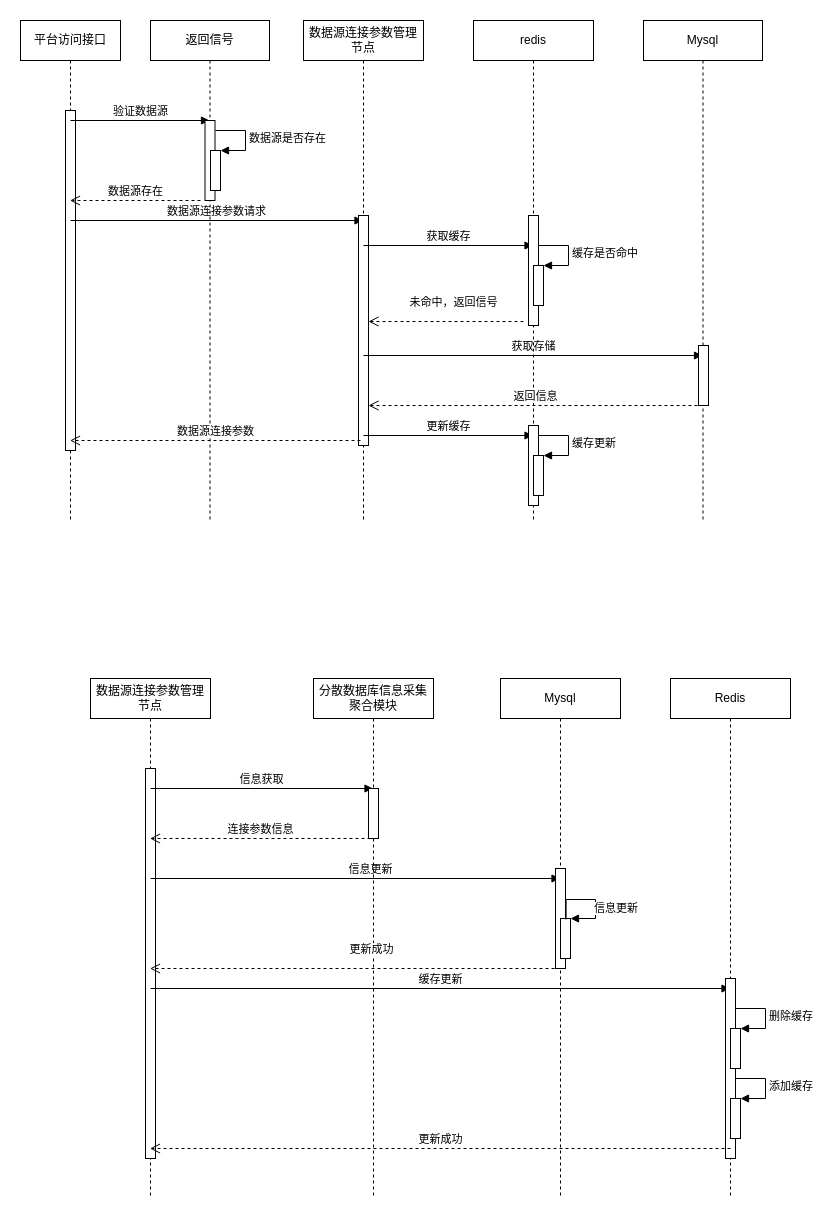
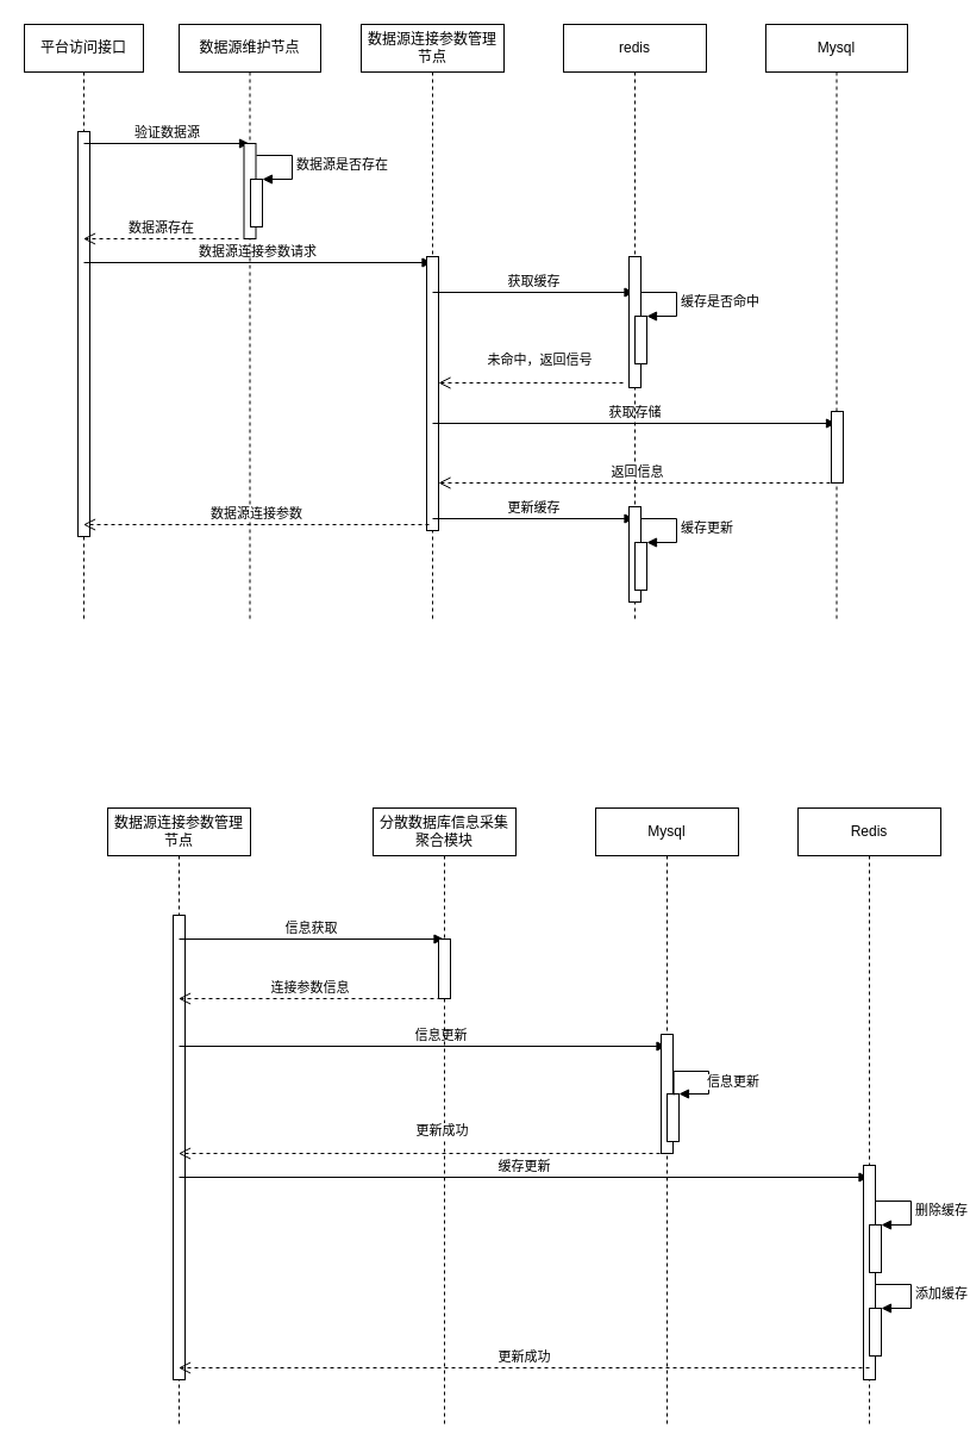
  <mxCell id="0" />
  <mxCell id="1" parent="0" />
  <mxCell id="2" value="平台访问接口" style="shape=umlLifeline;perimeter=lifelinePerimeter;whiteSpace=wrap;html=1;container=1;collapsible=0;recursiveResize=0;outlineConnect=0;" vertex="1" parent="1"><mxGeometry x="20" y="20" width="100" height="500" as="geometry" /></mxCell>
  <mxCell id="3" value="" style="html=1;points=[];perimeter=orthogonalPerimeter;" vertex="1" parent="2"><mxGeometry x="45" y="90" width="10" height="340" as="geometry" /></mxCell>
  <mxCell id="4" value="验证数据源" style="html=1;verticalAlign=bottom;endArrow=block;rounded=0;" edge="1" parent="2" target="42"><mxGeometry width="80" relative="1" as="geometry"><mxPoint x="50" y="100" as="sourcePoint" /><mxPoint x="130" y="100" as="targetPoint" /></mxGeometry></mxCell>
  <mxCell id="5" value="数据源连接参数请求" style="html=1;verticalAlign=bottom;endArrow=block;rounded=0;" edge="1" parent="2" target="6"><mxGeometry width="80" relative="1" as="geometry"><mxPoint x="50" y="200" as="sourcePoint" /><mxPoint x="130" y="200" as="targetPoint" /></mxGeometry></mxCell>
  <mxCell id="6" value="数据源连接参数管理节点" style="shape=umlLifeline;perimeter=lifelinePerimeter;whiteSpace=wrap;html=1;container=1;collapsible=0;recursiveResize=0;outlineConnect=0;" vertex="1" parent="1"><mxGeometry x="303" y="20" width="120" height="500" as="geometry" /></mxCell>
  <mxCell id="7" value="" style="html=1;points=[];perimeter=orthogonalPerimeter;" vertex="1" parent="6"><mxGeometry x="55" y="195" width="10" height="230" as="geometry" /></mxCell>
  <mxCell id="8" value="获取缓存" style="html=1;verticalAlign=bottom;endArrow=block;rounded=0;" edge="1" parent="6"><mxGeometry width="80" relative="1" as="geometry"><mxPoint x="60" y="225" as="sourcePoint" /><mxPoint x="229.5" y="225" as="targetPoint" /></mxGeometry></mxCell>
  <mxCell id="9" value="获取存储" style="html=1;verticalAlign=bottom;endArrow=block;rounded=0;" edge="1" parent="6"><mxGeometry width="80" relative="1" as="geometry"><mxPoint x="60" y="335" as="sourcePoint" /><mxPoint x="399" y="335" as="targetPoint" /></mxGeometry></mxCell>
  <mxCell id="10" value="更新缓存" style="html=1;verticalAlign=bottom;endArrow=block;rounded=0;" edge="1" parent="6"><mxGeometry width="80" relative="1" as="geometry"><mxPoint x="60" y="415" as="sourcePoint" /><mxPoint x="229.5" y="415" as="targetPoint" /></mxGeometry></mxCell>
  <mxCell id="11" value="数据源连接参数管理节点" style="shape=umlLifeline;perimeter=lifelinePerimeter;whiteSpace=wrap;html=1;container=1;collapsible=0;recursiveResize=0;outlineConnect=0;" vertex="1" parent="1"><mxGeometry x="90" y="678" width="120" height="520" as="geometry" /></mxCell>
  <mxCell id="12" value="" style="html=1;points=[];perimeter=orthogonalPerimeter;" vertex="1" parent="11"><mxGeometry x="55" y="90" width="10" height="390" as="geometry" /></mxCell>
  <mxCell id="13" value="信息获取" style="html=1;verticalAlign=bottom;endArrow=block;rounded=0;" edge="1" parent="11" target="16"><mxGeometry width="80" relative="1" as="geometry"><mxPoint x="60" y="110" as="sourcePoint" /><mxPoint x="140" y="110" as="targetPoint" /></mxGeometry></mxCell>
  <mxCell id="14" value="信息更新" style="html=1;verticalAlign=bottom;endArrow=block;rounded=0;" edge="1" parent="11" target="30"><mxGeometry x="0.074" width="80" relative="1" as="geometry"><mxPoint x="60" y="200" as="sourcePoint" /><mxPoint x="140" y="200" as="targetPoint" /><mxPoint as="offset" /></mxGeometry></mxCell>
  <mxCell id="15" value="缓存更新" style="html=1;verticalAlign=bottom;endArrow=block;rounded=0;" edge="1" parent="11" target="34"><mxGeometry width="80" relative="1" as="geometry"><mxPoint x="60" y="310" as="sourcePoint" /><mxPoint x="140" y="310" as="targetPoint" /></mxGeometry></mxCell>
  <mxCell id="16" value="分散数据库信息采集聚合模块" style="shape=umlLifeline;perimeter=lifelinePerimeter;whiteSpace=wrap;html=1;container=1;collapsible=0;recursiveResize=0;outlineConnect=0;" vertex="1" parent="1"><mxGeometry x="313" y="678" width="120" height="520" as="geometry" /></mxCell>
  <mxCell id="17" value="" style="html=1;points=[];perimeter=orthogonalPerimeter;" vertex="1" parent="16"><mxGeometry x="55" y="110" width="10" height="50" as="geometry" /></mxCell>
  <mxCell id="18" value="连接参数信息" style="html=1;verticalAlign=bottom;endArrow=open;dashed=1;endSize=8;rounded=0;" edge="1" parent="1" target="11"><mxGeometry relative="1" as="geometry"><mxPoint x="370" y="838" as="sourcePoint" /><mxPoint x="340" y="838" as="targetPoint" /></mxGeometry></mxCell>
  <mxCell id="19" value="redis" style="shape=umlLifeline;perimeter=lifelinePerimeter;whiteSpace=wrap;html=1;container=1;collapsible=0;recursiveResize=0;outlineConnect=0;" vertex="1" parent="1"><mxGeometry x="473" y="20" width="120" height="500" as="geometry" /></mxCell>
  <mxCell id="20" value="" style="html=1;points=[];perimeter=orthogonalPerimeter;" vertex="1" parent="19"><mxGeometry x="55" y="195" width="10" height="110" as="geometry" /></mxCell>
  <mxCell id="21" value="" style="html=1;points=[];perimeter=orthogonalPerimeter;" vertex="1" parent="19"><mxGeometry x="60" y="245" width="10" height="40" as="geometry" /></mxCell>
  <mxCell id="22" value="缓存是否命中" style="edgeStyle=orthogonalEdgeStyle;html=1;align=left;spacingLeft=2;endArrow=block;rounded=0;entryX=1;entryY=0;" edge="1" parent="19" target="21"><mxGeometry relative="1" as="geometry"><mxPoint x="65" y="225" as="sourcePoint" /><Array as="points"><mxPoint x="95" y="225" /></Array></mxGeometry></mxCell>
  <mxCell id="23" value="Mysql" style="shape=umlLifeline;perimeter=lifelinePerimeter;whiteSpace=wrap;html=1;container=1;collapsible=0;recursiveResize=0;outlineConnect=0;" vertex="1" parent="1"><mxGeometry x="643" y="20" width="119" height="500" as="geometry" /></mxCell>
  <mxCell id="24" value="&lt;br&gt;未命中，返回信号" style="html=1;verticalAlign=bottom;endArrow=open;dashed=1;endSize=8;rounded=0;" edge="1" parent="1"><mxGeometry x="-0.097" y="-10" relative="1" as="geometry"><mxPoint x="523" y="321" as="sourcePoint" /><mxPoint x="368" y="321" as="targetPoint" /><mxPoint as="offset" /></mxGeometry></mxCell>
  <mxCell id="25" value="" style="html=1;points=[];perimeter=orthogonalPerimeter;" vertex="1" parent="1"><mxGeometry x="698" y="345" width="10" height="60" as="geometry" /></mxCell>
  <mxCell id="26" value="返回信息" style="html=1;verticalAlign=bottom;endArrow=open;dashed=1;endSize=8;rounded=0;" edge="1" parent="1" target="7"><mxGeometry relative="1" as="geometry"><mxPoint x="703" y="405" as="sourcePoint" /><mxPoint x="623" y="405" as="targetPoint" /></mxGeometry></mxCell>
  <mxCell id="27" value="" style="html=1;points=[];perimeter=orthogonalPerimeter;" vertex="1" parent="1"><mxGeometry x="528" y="425" width="10" height="80" as="geometry" /></mxCell>
  <mxCell id="28" value="" style="html=1;points=[];perimeter=orthogonalPerimeter;" vertex="1" parent="1"><mxGeometry x="533" y="455" width="10" height="40" as="geometry" /></mxCell>
  <mxCell id="29" value="缓存更新" style="edgeStyle=orthogonalEdgeStyle;html=1;align=left;spacingLeft=2;endArrow=block;rounded=0;entryX=1;entryY=0;" edge="1" parent="1" target="28"><mxGeometry relative="1" as="geometry"><mxPoint x="538" y="435" as="sourcePoint" /><Array as="points"><mxPoint x="568" y="435" /></Array></mxGeometry></mxCell>
  <mxCell id="30" value="Mysql" style="shape=umlLifeline;perimeter=lifelinePerimeter;whiteSpace=wrap;html=1;container=1;collapsible=0;recursiveResize=0;outlineConnect=0;" vertex="1" parent="1"><mxGeometry x="500" y="678" width="120" height="520" as="geometry" /></mxCell>
  <mxCell id="31" value="" style="html=1;points=[];perimeter=orthogonalPerimeter;" vertex="1" parent="30"><mxGeometry x="55" y="190" width="10" height="100" as="geometry" /></mxCell>
  <mxCell id="32" value="" style="html=1;points=[];perimeter=orthogonalPerimeter;" vertex="1" parent="30"><mxGeometry x="60" y="240" width="10" height="40" as="geometry" /></mxCell>
  <mxCell id="33" value="信息更新" style="edgeStyle=orthogonalEdgeStyle;html=1;align=left;spacingLeft=2;endArrow=block;rounded=0;entryX=1;entryY=0;exitX=1.06;exitY=0.51;exitDx=0;exitDy=0;exitPerimeter=0;" edge="1" parent="30" source="31" target="32"><mxGeometry x="0.251" y="-5" relative="1" as="geometry"><mxPoint x="65" y="120" as="sourcePoint" /><Array as="points"><mxPoint x="95" y="221" /><mxPoint x="95" y="240" /></Array><mxPoint as="offset" /></mxGeometry></mxCell>
  <mxCell id="34" value="Redis" style="shape=umlLifeline;perimeter=lifelinePerimeter;whiteSpace=wrap;html=1;container=1;collapsible=0;recursiveResize=0;outlineConnect=0;" vertex="1" parent="1"><mxGeometry x="670" y="678" width="120" height="520" as="geometry" /></mxCell>
  <mxCell id="35" value="" style="html=1;points=[];perimeter=orthogonalPerimeter;" vertex="1" parent="34"><mxGeometry x="55" y="300" width="10" height="180" as="geometry" /></mxCell>
  <mxCell id="36" value="" style="html=1;points=[];perimeter=orthogonalPerimeter;" vertex="1" parent="34"><mxGeometry x="60" y="350" width="10" height="40" as="geometry" /></mxCell>
  <mxCell id="37" value="删除缓存" style="edgeStyle=orthogonalEdgeStyle;html=1;align=left;spacingLeft=2;endArrow=block;rounded=0;entryX=1;entryY=0;" edge="1" parent="34" target="36"><mxGeometry relative="1" as="geometry"><mxPoint x="65" y="330" as="sourcePoint" /><Array as="points"><mxPoint x="95" y="330" /></Array></mxGeometry></mxCell>
  <mxCell id="38" value="" style="html=1;points=[];perimeter=orthogonalPerimeter;" vertex="1" parent="34"><mxGeometry x="60" y="420" width="10" height="40" as="geometry" /></mxCell>
  <mxCell id="39" value="添加缓存" style="edgeStyle=orthogonalEdgeStyle;html=1;align=left;spacingLeft=2;endArrow=block;rounded=0;entryX=1;entryY=0;" edge="1" parent="34" target="38"><mxGeometry relative="1" as="geometry"><mxPoint x="65" y="400" as="sourcePoint" /><Array as="points"><mxPoint x="95" y="400" /></Array></mxGeometry></mxCell>
  <mxCell id="40" value="更新成功" style="html=1;verticalAlign=bottom;endArrow=open;dashed=1;endSize=8;rounded=0;" edge="1" parent="1" target="11"><mxGeometry x="-0.074" y="-10" relative="1" as="geometry"><mxPoint x="560" y="968" as="sourcePoint" /><mxPoint x="480" y="968" as="targetPoint" /><mxPoint x="1" as="offset" /></mxGeometry></mxCell>
  <mxCell id="41" value="更新成功" style="html=1;verticalAlign=bottom;endArrow=open;dashed=1;endSize=8;rounded=0;" edge="1" parent="1" target="11"><mxGeometry relative="1" as="geometry"><mxPoint x="730" y="1148" as="sourcePoint" /><mxPoint x="650" y="1148" as="targetPoint" /></mxGeometry></mxCell>
- <mxCell id="42" value="返回信号" style="shape=umlLifeline;perimeter=lifelinePerimeter;whiteSpace=wrap;html=1;container=1;collapsible=0;recursiveResize=0;outlineConnect=0;" vertex="1" parent="1"><mxGeometry x="150" y="20" width="119" height="500" as="geometry" /></mxCell>
+ <mxCell id="42" value="数据源维护节点" style="shape=umlLifeline;perimeter=lifelinePerimeter;whiteSpace=wrap;html=1;container=1;collapsible=0;recursiveResize=0;outlineConnect=0;" vertex="1" parent="1"><mxGeometry x="150" y="20" width="119" height="500" as="geometry" /></mxCell>
  <mxCell id="43" value="" style="html=1;points=[];perimeter=orthogonalPerimeter;" vertex="1" parent="42"><mxGeometry x="54.5" y="100" width="10" height="80" as="geometry" /></mxCell>
  <mxCell id="44" value="" style="html=1;points=[];perimeter=orthogonalPerimeter;" vertex="1" parent="42"><mxGeometry x="60" y="130" width="10" height="40" as="geometry" /></mxCell>
  <mxCell id="45" value="数据源是否存在" style="edgeStyle=orthogonalEdgeStyle;html=1;align=left;spacingLeft=2;endArrow=block;rounded=0;entryX=1;entryY=0;" edge="1" target="44" parent="42"><mxGeometry relative="1" as="geometry"><mxPoint x="65" y="110" as="sourcePoint" /><Array as="points"><mxPoint x="95" y="110" /></Array></mxGeometry></mxCell>
  <mxCell id="46" value="数据源存在" style="html=1;verticalAlign=bottom;endArrow=open;dashed=1;endSize=8;rounded=0;" edge="1" parent="1" target="2"><mxGeometry relative="1" as="geometry"><mxPoint x="200" y="200" as="sourcePoint" /><mxPoint x="120" y="200" as="targetPoint" /></mxGeometry></mxCell>
  <mxCell id="47" value="数据源连接参数" style="html=1;verticalAlign=bottom;endArrow=open;dashed=1;endSize=8;rounded=0;" edge="1" parent="1" target="2"><mxGeometry relative="1" as="geometry"><mxPoint x="360" y="440" as="sourcePoint" /><mxPoint x="280" y="440" as="targetPoint" /></mxGeometry></mxCell>
